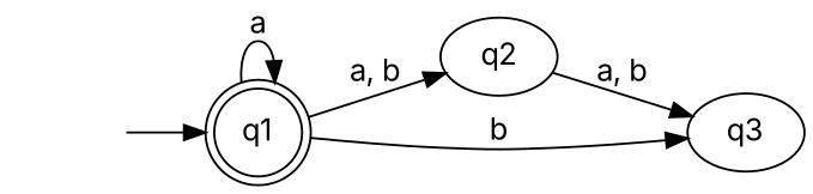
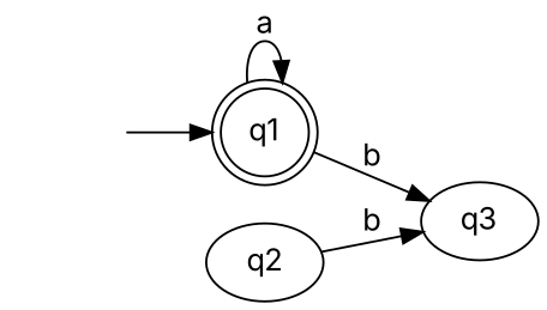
  digraph {
    fontname=Inter
    rankdir=LR
    node [fontname=Inter]
    edge [fontname=Inter]
    "" [shape=none]
    q1 [shape=doublecircle]
    q2
    q3
    "" -> q1
    q1 -> q1 [label=a]
-   q1 -> q2 [label="a, b"]
    q1 -> q3 [label=b]
-   q2 -> q3 [label="a, b"]
+   q2 -> q3 [label=b]
  }
